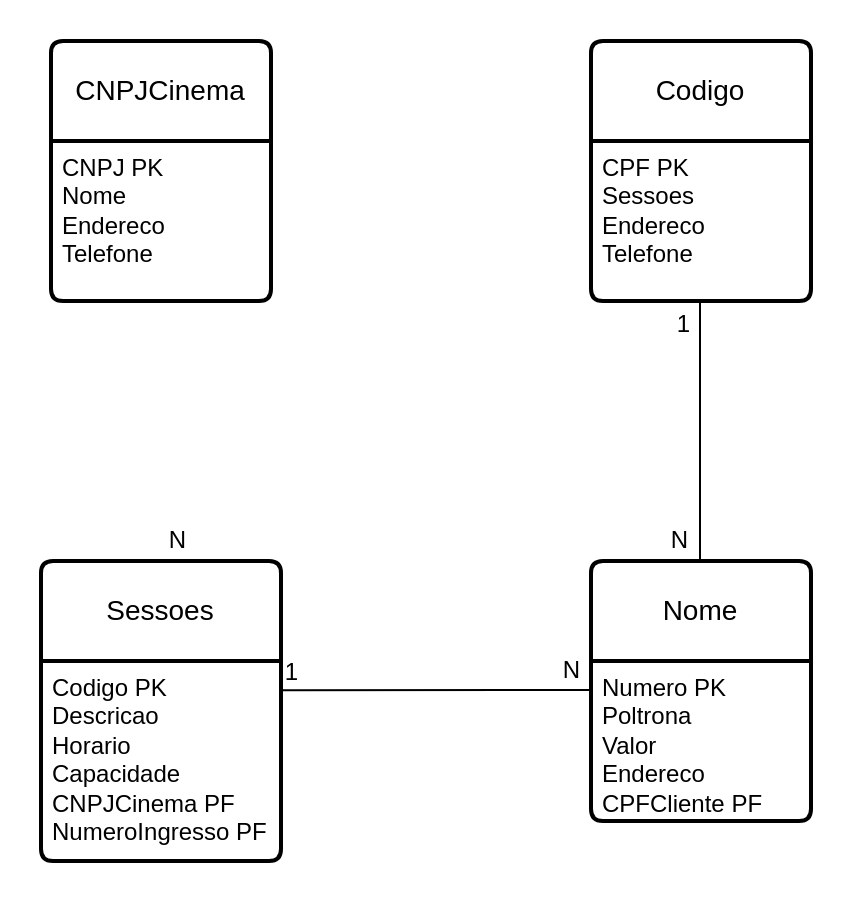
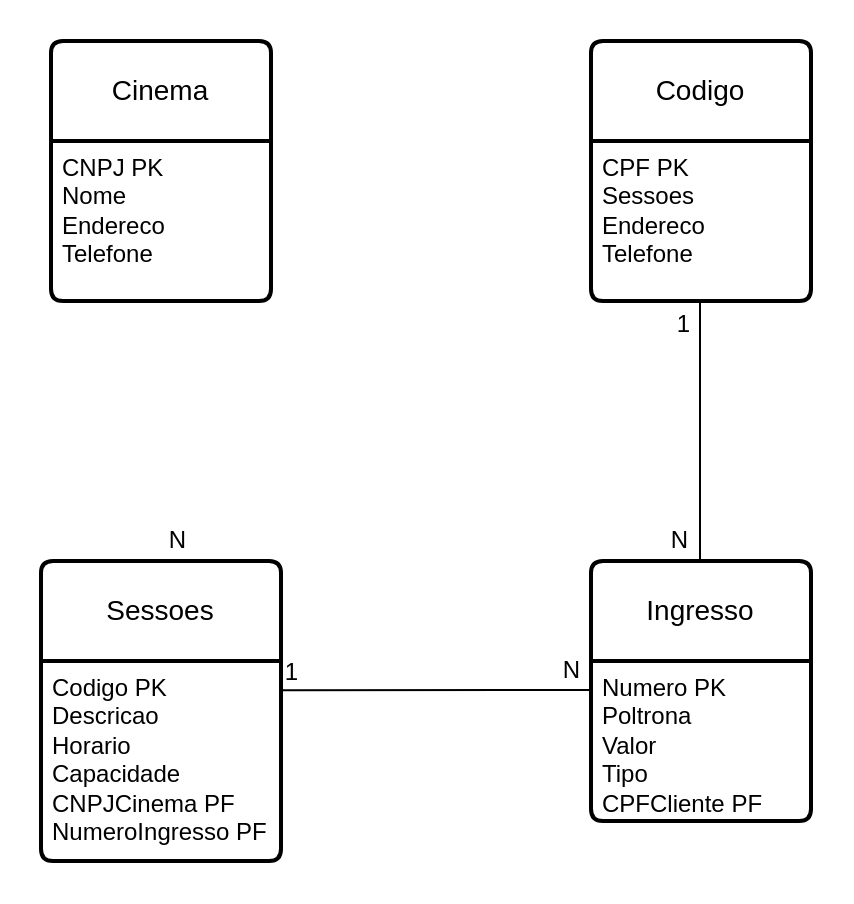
  <mxCell id="0" />
  <mxCell id="1" parent="0" />
- <mxCell id="2" value="CNPJCinema" style="swimlane;childLayout=stackLayout;horizontal=1;startSize=50;horizontalStack=0;rounded=1;fontSize=14;fontStyle=0;strokeWidth=2;resizeParent=0;resizeLast=1;shadow=0;dashed=0;align=center;arcSize=4;whiteSpace=wrap;html=1;" vertex="1" parent="1"><mxGeometry x="25" y="20" width="110" height="130" as="geometry" /></mxCell>
+ <mxCell id="2" value="Cinema" style="swimlane;childLayout=stackLayout;horizontal=1;startSize=50;horizontalStack=0;rounded=1;fontSize=14;fontStyle=0;strokeWidth=2;resizeParent=0;resizeLast=1;shadow=0;dashed=0;align=center;arcSize=4;whiteSpace=wrap;html=1;" vertex="1" parent="1"><mxGeometry x="25" y="20" width="110" height="130" as="geometry" /></mxCell>
  <mxCell id="3" value="CNPJ PK&lt;br&gt;Nome&lt;br&gt;Endereco&lt;br&gt;Telefone" style="align=left;strokeColor=none;fillColor=none;spacingLeft=4;fontSize=12;verticalAlign=top;resizable=0;rotatable=0;part=1;html=1;" vertex="1" parent="2"><mxGeometry y="50" width="110" height="80" as="geometry" /></mxCell>
  <mxCell id="4" value="Codigo" style="swimlane;childLayout=stackLayout;horizontal=1;startSize=50;horizontalStack=0;rounded=1;fontSize=14;fontStyle=0;strokeWidth=2;resizeParent=0;resizeLast=1;shadow=0;dashed=0;align=center;arcSize=4;whiteSpace=wrap;html=1;" vertex="1" parent="1"><mxGeometry x="295" y="20" width="110" height="130" as="geometry" /></mxCell>
  <mxCell id="5" value="CPF PK&lt;br&gt;Sessoes&lt;br&gt;Endereco&lt;br&gt;Telefone" style="align=left;strokeColor=none;fillColor=none;spacingLeft=4;fontSize=12;verticalAlign=top;resizable=0;rotatable=0;part=1;html=1;" vertex="1" parent="4"><mxGeometry y="50" width="110" height="80" as="geometry" /></mxCell>
- <mxCell id="6" value="Nome" style="swimlane;childLayout=stackLayout;horizontal=1;startSize=50;horizontalStack=0;rounded=1;fontSize=14;fontStyle=0;strokeWidth=2;resizeParent=0;resizeLast=1;shadow=0;dashed=0;align=center;arcSize=4;whiteSpace=wrap;html=1;" vertex="1" parent="1"><mxGeometry x="295" y="280" width="110" height="130" as="geometry" /></mxCell>
- <mxCell id="7" value="Numero PK&lt;br&gt;Poltrona&lt;br&gt;Valor&lt;br&gt;Endereco&lt;br&gt;CPFCliente PF" style="align=left;strokeColor=none;fillColor=none;spacingLeft=4;fontSize=12;verticalAlign=top;resizable=0;rotatable=0;part=1;html=1;" vertex="1" parent="6"><mxGeometry y="50" width="110" height="80" as="geometry" /></mxCell>
+ <mxCell id="6" value="Ingresso" style="swimlane;childLayout=stackLayout;horizontal=1;startSize=50;horizontalStack=0;rounded=1;fontSize=14;fontStyle=0;strokeWidth=2;resizeParent=0;resizeLast=1;shadow=0;dashed=0;align=center;arcSize=4;whiteSpace=wrap;html=1;" vertex="1" parent="1"><mxGeometry x="295" y="280" width="110" height="130" as="geometry" /></mxCell>
+ <mxCell id="7" value="Numero PK&lt;br&gt;Poltrona&lt;br&gt;Valor&lt;br&gt;Tipo&lt;br&gt;CPFCliente PF" style="align=left;strokeColor=none;fillColor=none;spacingLeft=4;fontSize=12;verticalAlign=top;resizable=0;rotatable=0;part=1;html=1;" vertex="1" parent="6"><mxGeometry y="50" width="110" height="80" as="geometry" /></mxCell>
  <mxCell id="8" value="Sessoes" style="swimlane;childLayout=stackLayout;horizontal=1;startSize=50;horizontalStack=0;rounded=1;fontSize=14;fontStyle=0;strokeWidth=2;resizeParent=0;resizeLast=1;shadow=0;dashed=0;align=center;arcSize=4;whiteSpace=wrap;html=1;" vertex="1" parent="1"><mxGeometry x="20" y="280" width="120" height="150" as="geometry" /></mxCell>
  <mxCell id="9" value="Codigo PK&lt;br&gt;Descricao&lt;br&gt;Horario&lt;br&gt;Capacidade&lt;br&gt;CNPJCinema PF&lt;br&gt;NumeroIngresso PF" style="align=left;strokeColor=none;fillColor=none;spacingLeft=4;fontSize=12;verticalAlign=top;resizable=0;rotatable=0;part=1;html=1;" vertex="1" parent="8"><mxGeometry y="50" width="120" height="100" as="geometry" /></mxCell>
  <mxCell id="10" value="" style="endArrow=none;html=1;rounded=0;exitX=0.5;exitY=0;exitDx=0;exitDy=0;" edge="1" parent="1"><mxGeometry relative="1" as="geometry"><mxPoint x="349.5" y="280" as="sourcePoint" /><mxPoint x="349.5" y="150" as="targetPoint" /></mxGeometry></mxCell>
  <mxCell id="11" value="1" style="resizable=0;html=1;whiteSpace=wrap;align=right;verticalAlign=bottom;" connectable="0" vertex="1" parent="10"><mxGeometry x="1" relative="1" as="geometry"><mxPoint x="-4" y="20" as="offset" /></mxGeometry></mxCell>
  <mxCell id="12" value="N" style="resizable=0;html=1;whiteSpace=wrap;align=right;verticalAlign=bottom;" connectable="0" vertex="1" parent="1"><mxGeometry x="105" y="180" as="geometry"><mxPoint x="-11" y="98" as="offset" /></mxGeometry></mxCell>
  <mxCell id="13" value="N" style="resizable=0;html=1;whiteSpace=wrap;align=right;verticalAlign=bottom;" connectable="0" vertex="1" parent="1"><mxGeometry x="345" y="278" as="geometry" /></mxCell>
  <mxCell id="14" value="" style="endArrow=none;html=1;rounded=0;exitX=0.995;exitY=0.146;exitDx=0;exitDy=0;exitPerimeter=0;" edge="1" parent="1" source="9"><mxGeometry relative="1" as="geometry"><mxPoint x="145" y="345" as="sourcePoint" /><mxPoint x="295" y="344.5" as="targetPoint" /></mxGeometry></mxCell>
  <mxCell id="15" value="1" style="resizable=0;html=1;whiteSpace=wrap;align=right;verticalAlign=bottom;" connectable="0" vertex="1" parent="14"><mxGeometry x="1" relative="1" as="geometry"><mxPoint x="-145" as="offset" /></mxGeometry></mxCell>
  <mxCell id="16" value="N" style="resizable=0;html=1;whiteSpace=wrap;align=right;verticalAlign=bottom;" connectable="0" vertex="1" parent="1"><mxGeometry x="291" y="343" as="geometry" /></mxCell>
